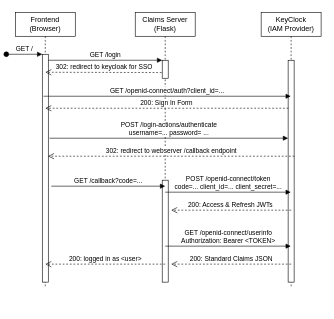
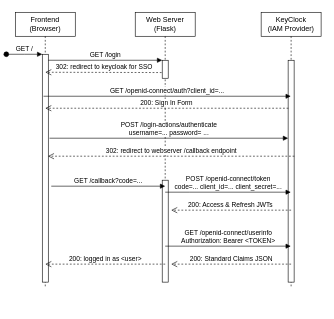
  <mxCell id="0" />
  <mxCell id="1" parent="0" />
  <mxCell id="2" value="Frontend&lt;br&gt;(Browser)" style="shape=umlLifeline;perimeter=lifelinePerimeter;whiteSpace=wrap;html=1;container=0;dropTarget=0;collapsible=0;recursiveResize=0;outlineConnect=0;portConstraint=eastwest;newEdgeStyle={&quot;edgeStyle&quot;:&quot;elbowEdgeStyle&quot;,&quot;elbow&quot;:&quot;vertical&quot;,&quot;curved&quot;:0,&quot;rounded&quot;:0};" vertex="1" parent="1"><mxGeometry x="20" y="20" width="100" height="460" as="geometry" /></mxCell>
  <mxCell id="3" value="" style="html=1;points=[];perimeter=orthogonalPerimeter;outlineConnect=0;targetShapes=umlLifeline;portConstraint=eastwest;newEdgeStyle={&quot;edgeStyle&quot;:&quot;elbowEdgeStyle&quot;,&quot;elbow&quot;:&quot;vertical&quot;,&quot;curved&quot;:0,&quot;rounded&quot;:0};" vertex="1" parent="2"><mxGeometry x="45" y="70" width="10" height="380" as="geometry" /></mxCell>
  <mxCell id="4" value="GET /" style="html=1;verticalAlign=bottom;startArrow=oval;endArrow=block;startSize=8;edgeStyle=elbowEdgeStyle;elbow=vertical;curved=0;rounded=0;" edge="1" parent="2" target="3"><mxGeometry relative="1" as="geometry"><mxPoint x="-15" y="70" as="sourcePoint" /></mxGeometry></mxCell>
- <mxCell id="5" value="Claims Server&lt;br&gt;(Flask)" style="shape=umlLifeline;perimeter=lifelinePerimeter;whiteSpace=wrap;html=1;container=0;dropTarget=0;collapsible=0;recursiveResize=0;outlineConnect=0;portConstraint=eastwest;newEdgeStyle={&quot;edgeStyle&quot;:&quot;elbowEdgeStyle&quot;,&quot;elbow&quot;:&quot;vertical&quot;,&quot;curved&quot;:0,&quot;rounded&quot;:0};" vertex="1" parent="1"><mxGeometry x="220" y="20" width="100" height="450" as="geometry" /></mxCell>
+ <mxCell id="5" value="Web Server&lt;br&gt;(Flask)" style="shape=umlLifeline;perimeter=lifelinePerimeter;whiteSpace=wrap;html=1;container=0;dropTarget=0;collapsible=0;recursiveResize=0;outlineConnect=0;portConstraint=eastwest;newEdgeStyle={&quot;edgeStyle&quot;:&quot;elbowEdgeStyle&quot;,&quot;elbow&quot;:&quot;vertical&quot;,&quot;curved&quot;:0,&quot;rounded&quot;:0};" vertex="1" parent="1"><mxGeometry x="220" y="20" width="100" height="450" as="geometry" /></mxCell>
  <mxCell id="6" value="" style="html=1;points=[];perimeter=orthogonalPerimeter;outlineConnect=0;targetShapes=umlLifeline;portConstraint=eastwest;newEdgeStyle={&quot;edgeStyle&quot;:&quot;elbowEdgeStyle&quot;,&quot;elbow&quot;:&quot;vertical&quot;,&quot;curved&quot;:0,&quot;rounded&quot;:0};" vertex="1" parent="5"><mxGeometry x="45" y="80" width="10" height="30" as="geometry" /></mxCell>
  <mxCell id="7" value="" style="html=1;points=[];perimeter=orthogonalPerimeter;outlineConnect=0;targetShapes=umlLifeline;portConstraint=eastwest;newEdgeStyle={&quot;edgeStyle&quot;:&quot;elbowEdgeStyle&quot;,&quot;elbow&quot;:&quot;vertical&quot;,&quot;curved&quot;:0,&quot;rounded&quot;:0};" vertex="1" parent="5"><mxGeometry x="45" y="280" width="10" height="170" as="geometry" /></mxCell>
  <mxCell id="8" value="GET /login" style="html=1;verticalAlign=bottom;endArrow=block;edgeStyle=elbowEdgeStyle;elbow=vertical;curved=0;rounded=0;" edge="1" parent="1" source="3" target="6"><mxGeometry relative="1" as="geometry"><mxPoint x="175" y="110" as="sourcePoint" /><Array as="points"><mxPoint x="160" y="100" /></Array></mxGeometry></mxCell>
  <mxCell id="9" value="KeyClock&lt;br&gt;(IAM Provider)" style="shape=umlLifeline;perimeter=lifelinePerimeter;whiteSpace=wrap;html=1;container=0;dropTarget=0;collapsible=0;recursiveResize=0;outlineConnect=0;portConstraint=eastwest;newEdgeStyle={&quot;edgeStyle&quot;:&quot;elbowEdgeStyle&quot;,&quot;elbow&quot;:&quot;vertical&quot;,&quot;curved&quot;:0,&quot;rounded&quot;:0};size=40;" vertex="1" parent="1"><mxGeometry x="430" y="20" width="100" height="460" as="geometry" /></mxCell>
  <mxCell id="10" value="" style="html=1;points=[];perimeter=orthogonalPerimeter;outlineConnect=0;targetShapes=umlLifeline;portConstraint=eastwest;newEdgeStyle={&quot;edgeStyle&quot;:&quot;elbowEdgeStyle&quot;,&quot;elbow&quot;:&quot;vertical&quot;,&quot;curved&quot;:0,&quot;rounded&quot;:0};" vertex="1" parent="9"><mxGeometry x="45" y="80" width="10" height="370" as="geometry" /></mxCell>
  <mxCell id="11" value="GET /openid-connect/auth?client_id=..." style="html=1;verticalAlign=bottom;endArrow=block;edgeStyle=elbowEdgeStyle;elbow=vertical;curved=0;rounded=0;" edge="1" parent="1" target="9"><mxGeometry relative="1" as="geometry"><mxPoint x="67.031" y="160" as="sourcePoint" /><Array as="points"><mxPoint x="332.96" y="160" /></Array><mxPoint x="472.96" y="160" as="targetPoint" /></mxGeometry></mxCell>
  <mxCell id="12" value="200: Access &amp;amp; Refresh JWTs&amp;nbsp;" style="html=1;verticalAlign=bottom;endArrow=open;dashed=1;endSize=8;edgeStyle=elbowEdgeStyle;elbow=vertical;curved=0;rounded=0;" edge="1" parent="1"><mxGeometry relative="1" as="geometry"><mxPoint x="280" y="350.5" as="targetPoint" /><Array as="points"><mxPoint x="435" y="350" /><mxPoint x="405" y="420" /></Array><mxPoint x="480" y="350" as="sourcePoint" /></mxGeometry></mxCell>
  <mxCell id="13" value="POST /openid-connect/token&lt;div&gt;code=... client_id=... client_secret=...&lt;/div&gt;" style="html=1;verticalAlign=bottom;endArrow=block;edgeStyle=elbowEdgeStyle;elbow=vertical;curved=0;rounded=0;" edge="1" parent="1"><mxGeometry relative="1" as="geometry"><mxPoint x="270" y="320" as="sourcePoint" /><Array as="points"><mxPoint x="310" y="320" /><mxPoint x="230" y="300" /><mxPoint x="155" y="290" /></Array><mxPoint x="479.5" y="320" as="targetPoint" /></mxGeometry></mxCell>
  <mxCell id="14" value="302: redirect to keycloak for SSO" style="html=1;verticalAlign=bottom;endArrow=open;dashed=1;endSize=8;edgeStyle=elbowEdgeStyle;elbow=vertical;curved=0;rounded=0;" edge="1" parent="1"><mxGeometry relative="1" as="geometry"><mxPoint x="70" y="120" as="targetPoint" /><Array as="points"><mxPoint x="195" y="120" /><mxPoint x="165" y="190" /></Array><mxPoint x="264" y="120.5" as="sourcePoint" /></mxGeometry></mxCell>
  <mxCell id="15" value="200: Sign In Form" style="html=1;verticalAlign=bottom;endArrow=open;dashed=1;endSize=8;edgeStyle=elbowEdgeStyle;elbow=vertical;curved=0;rounded=0;" edge="1" parent="1"><mxGeometry relative="1" as="geometry"><mxPoint x="70" y="180" as="targetPoint" /><Array as="points"><mxPoint x="385.46" y="180" /><mxPoint x="165.46" y="170" /><mxPoint x="430.46" y="180" /><mxPoint x="400.46" y="250" /></Array><mxPoint x="475.46" y="180" as="sourcePoint" /></mxGeometry></mxCell>
  <mxCell id="16" value="POST /login-actions/authenticate&lt;div&gt;username=... password= ...&lt;/div&gt;" style="html=1;verticalAlign=bottom;endArrow=block;edgeStyle=elbowEdgeStyle;elbow=vertical;curved=0;rounded=0;" edge="1" parent="1" target="10"><mxGeometry relative="1" as="geometry"><mxPoint x="77.031" y="230" as="sourcePoint" /><Array as="points"><mxPoint x="342.96" y="230" /></Array><mxPoint x="470" y="230" as="targetPoint" /></mxGeometry></mxCell>
  <mxCell id="17" value="302: redirect to webserver /callback endpoint" style="html=1;verticalAlign=bottom;endArrow=open;dashed=1;endSize=8;edgeStyle=elbowEdgeStyle;elbow=vertical;curved=0;rounded=0;" edge="1" parent="1"><mxGeometry relative="1" as="geometry"><mxPoint x="74.531" y="260" as="targetPoint" /><Array as="points"><mxPoint x="395.46" y="260" /><mxPoint x="175.46" y="250" /><mxPoint x="440.46" y="260" /><mxPoint x="410.46" y="330" /></Array><mxPoint x="485.46" y="260" as="sourcePoint" /></mxGeometry></mxCell>
  <mxCell id="18" value="GET /callback?code=..." style="html=1;verticalAlign=bottom;endArrow=block;edgeStyle=elbowEdgeStyle;elbow=vertical;curved=0;rounded=0;" edge="1" parent="1"><mxGeometry relative="1" as="geometry"><mxPoint x="80" y="310" as="sourcePoint" /><Array as="points"><mxPoint x="165" y="310" /></Array><mxPoint x="270" y="310" as="targetPoint" /></mxGeometry></mxCell>
  <mxCell id="19" value="GET /openid-connect/userinfo&lt;div&gt;Authorization: Bearer &amp;lt;TOKEN&amp;gt;&lt;/div&gt;" style="html=1;verticalAlign=bottom;endArrow=block;edgeStyle=elbowEdgeStyle;elbow=vertical;curved=0;rounded=0;" edge="1" parent="1"><mxGeometry relative="1" as="geometry"><mxPoint x="270" y="410" as="sourcePoint" /><Array as="points"><mxPoint x="310" y="410" /><mxPoint x="230" y="390" /><mxPoint x="155" y="380" /></Array><mxPoint x="479.5" y="410" as="targetPoint" /></mxGeometry></mxCell>
  <mxCell id="20" value="200: Standard Claims JSON" style="html=1;verticalAlign=bottom;endArrow=open;dashed=1;endSize=8;edgeStyle=elbowEdgeStyle;elbow=vertical;curved=0;rounded=0;" edge="1" parent="1"><mxGeometry relative="1" as="geometry"><mxPoint x="280" y="440.5" as="targetPoint" /><Array as="points"><mxPoint x="435" y="440" /><mxPoint x="405" y="510" /></Array><mxPoint x="480" y="440" as="sourcePoint" /></mxGeometry></mxCell>
  <mxCell id="21" value="200: logged in as &amp;lt;user&amp;gt;" style="html=1;verticalAlign=bottom;endArrow=open;dashed=1;endSize=8;edgeStyle=elbowEdgeStyle;elbow=vertical;curved=0;rounded=0;" edge="1" parent="1"><mxGeometry relative="1" as="geometry"><mxPoint x="70" y="440.5" as="targetPoint" /><Array as="points"><mxPoint x="225" y="440" /><mxPoint x="195" y="510" /></Array><mxPoint x="270" y="440" as="sourcePoint" /></mxGeometry></mxCell>
